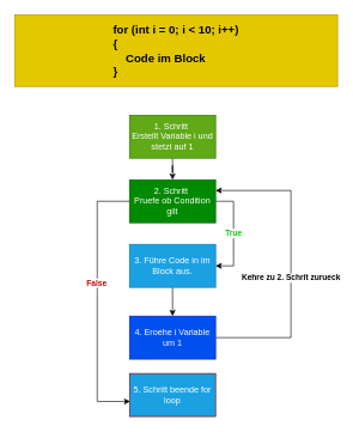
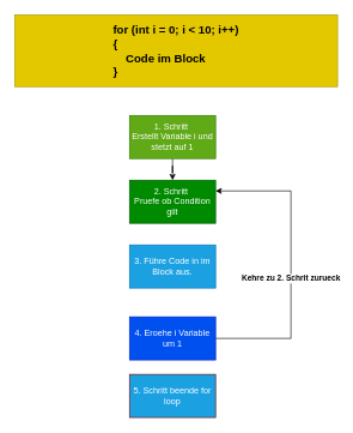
  <mxCell id="0" />
  <mxCell id="1" parent="0" />
  <mxCell id="2" value="&lt;font color=&quot;#000000&quot; style=&quot;font-size: 16px&quot;&gt;&lt;b&gt;for (int i = 0; i &amp;lt; 10; i++)&lt;br&gt;&lt;/b&gt;&lt;/font&gt;&lt;div style=&quot;text-align: left ; font-size: 16px&quot;&gt;&lt;span&gt;&lt;font color=&quot;#000000&quot; style=&quot;font-size: 16px&quot;&gt;&lt;b&gt;{&lt;/b&gt;&lt;/font&gt;&lt;/span&gt;&lt;/div&gt;&lt;div style=&quot;text-align: left ; font-size: 16px&quot;&gt;&lt;span&gt;&lt;font color=&quot;#000000&quot; style=&quot;font-size: 16px&quot;&gt;&lt;b&gt;&amp;nbsp; &amp;nbsp; Code im Block&lt;/b&gt;&lt;/font&gt;&lt;/span&gt;&lt;/div&gt;&lt;div style=&quot;text-align: left ; font-size: 16px&quot;&gt;&lt;font color=&quot;#000000&quot; style=&quot;font-size: 16px&quot;&gt;&lt;b&gt;}&lt;/b&gt;&lt;/font&gt;&lt;/div&gt;" style="rounded=0;whiteSpace=wrap;html=1;fillColor=#e3c800;strokeColor=#B09500;fontColor=#ffffff;" parent="1" vertex="1"><mxGeometry x="20" y="20" width="450" height="100" as="geometry" /></mxCell>
  <mxCell id="3" style="edgeStyle=orthogonalEdgeStyle;rounded=0;orthogonalLoop=1;jettySize=auto;html=1;" parent="1" source="4" target="10" edge="1"><mxGeometry relative="1" as="geometry" /></mxCell>
  <mxCell id="4" value="1. Schritt&amp;nbsp;&lt;br&gt;Erstellt Variable i und stetzt auf 1" style="rounded=0;whiteSpace=wrap;html=1;fillColor=#60a917;strokeColor=#2D7600;fontColor=#ffffff;" parent="1" vertex="1"><mxGeometry x="180" y="160" width="120" height="60" as="geometry" /></mxCell>
- <mxCell id="5" style="edgeStyle=orthogonalEdgeStyle;rounded=0;orthogonalLoop=1;jettySize=auto;html=1;" parent="1" source="6" target="13" edge="1"><mxGeometry relative="1" as="geometry" /></mxCell>
  <mxCell id="6" value="3. Führe Code in im Block aus." style="rounded=0;whiteSpace=wrap;html=1;fillColor=#1ba1e2;strokeColor=#006EAF;fontColor=#ffffff;" parent="1" vertex="1"><mxGeometry x="180" y="340" width="120" height="60" as="geometry" /></mxCell>
- <mxCell id="7" value="&lt;b&gt;&lt;font color=&quot;#00cc00&quot;&gt;True&lt;/font&gt;&lt;/b&gt;" style="edgeStyle=orthogonalEdgeStyle;rounded=0;orthogonalLoop=1;jettySize=auto;html=1;entryX=1;entryY=0.5;entryDx=0;entryDy=0;" parent="1" source="10" target="6" edge="1"><mxGeometry relative="1" as="geometry"><Array as="points"><mxPoint x="325" y="280" /><mxPoint x="325" y="370" /></Array></mxGeometry></mxCell>
- <mxCell id="8" style="edgeStyle=orthogonalEdgeStyle;rounded=0;orthogonalLoop=1;jettySize=auto;html=1;entryX=0.008;entryY=0.65;entryDx=0;entryDy=0;entryPerimeter=0;" parent="1" source="10" target="14" edge="1"><mxGeometry relative="1" as="geometry"><Array as="points"><mxPoint x="135" y="280" /><mxPoint x="135" y="559" /></Array></mxGeometry></mxCell>
- <mxCell id="9" value="&lt;font color=&quot;#cc0000&quot;&gt;False&lt;/font&gt;" style="edgeLabel;html=1;align=center;verticalAlign=middle;resizable=0;points=[];fontStyle=1" parent="8" vertex="1" connectable="0"><mxGeometry x="-0.145" y="-2" relative="1" as="geometry"><mxPoint as="offset" /></mxGeometry></mxCell>
  <mxCell id="10" value="2. Schritt&amp;nbsp;&lt;br&gt;Pruefe ob Condition gilt&lt;br&gt;" style="rounded=0;whiteSpace=wrap;html=1;fillColor=#008a00;strokeColor=#005700;fontColor=#ffffff;" parent="1" vertex="1"><mxGeometry x="180" y="250" width="120" height="60" as="geometry" /></mxCell>
  <mxCell id="11" style="edgeStyle=orthogonalEdgeStyle;rounded=0;orthogonalLoop=1;jettySize=auto;html=1;entryX=1;entryY=0.25;entryDx=0;entryDy=0;exitX=1;exitY=0.5;exitDx=0;exitDy=0;" parent="1" source="13" target="10" edge="1"><mxGeometry relative="1" as="geometry"><mxPoint x="345" y="480" as="sourcePoint" /><Array as="points"><mxPoint x="405" y="470" /><mxPoint x="405" y="265" /></Array></mxGeometry></mxCell>
  <mxCell id="12" value="&lt;b&gt;Kehre zu 2. Schrit zurueck&lt;/b&gt;" style="edgeLabel;html=1;align=center;verticalAlign=middle;resizable=0;points=[];" parent="11" vertex="1" connectable="0"><mxGeometry x="-0.088" y="1" relative="1" as="geometry"><mxPoint as="offset" /></mxGeometry></mxCell>
  <mxCell id="13" value="4. Eroehe i Variable um 1" style="rounded=0;whiteSpace=wrap;html=1;fillColor=#0050ef;strokeColor=#001DBC;fontColor=#ffffff;" parent="1" vertex="1"><mxGeometry x="180" y="440" width="120" height="60" as="geometry" /></mxCell>
  <mxCell id="14" value="5. Schritt beende for loop" style="rounded=0;whiteSpace=wrap;html=1;fillColor=#1ba1e2;strokeColor=#6F0000;fontColor=#ffffff;" parent="1" vertex="1"><mxGeometry x="180" y="520" width="120" height="60" as="geometry" /></mxCell>
